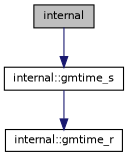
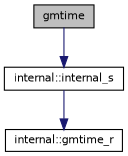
  digraph {
    fontname="DejaVu Sans"
    rankdir=TB
    node [color=black fillcolor=white fontname="DejaVu Sans" fontsize=10 shape=record style=filled]
    edge [color=midnightblue fontname="DejaVu Sans" fontsize=10 labelfontname=Helvetica labelfontsize=10 style=solid]
-   n1 [fillcolor=grey75 fontcolor=black height=0.2 label=internal width=0.4]
-   n2 [height=0.2 label="internal::gmtime_s" width=0.4]
+   n1 [fillcolor=grey75 fontcolor=black height=0.2 label=gmtime width=0.4]
+   n2 [height=0.2 label="internal::internal_s" width=0.4]
    n3 [height=0.2 label="internal::gmtime_r" width=0.4]
    n1 -> n2
    n2 -> n3
  }
